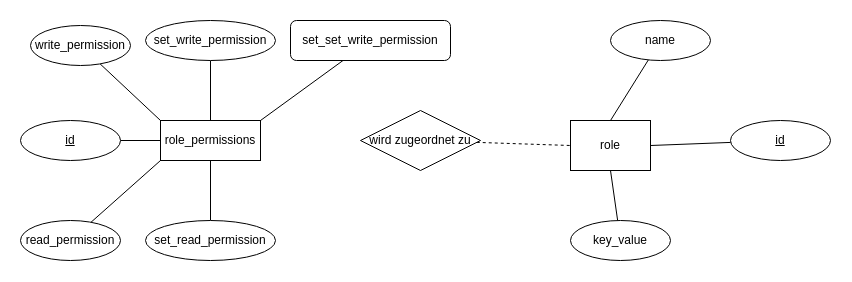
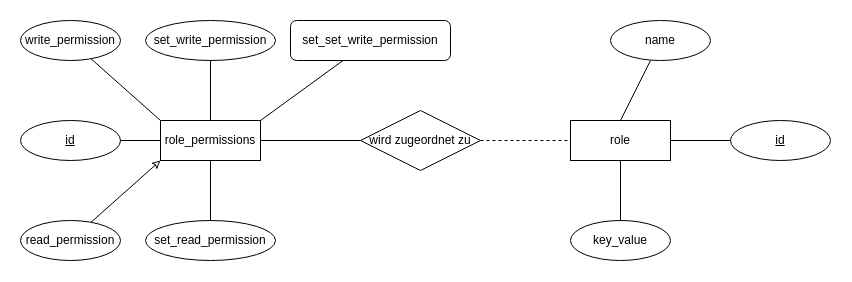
  <mxCell id="0" />
  <mxCell id="1" parent="0" />
+ <mxCell id="2" style="edgeStyle=none;html=1;entryX=0;entryY=0.5;entryDx=0;entryDy=0;endArrow=none;endFill=0;" edge="1" parent="1" source="3" target="18"><mxGeometry relative="1" as="geometry" /></mxCell>
  <mxCell id="3" value="role_permissions" style="whiteSpace=wrap;html=1;align=center;" vertex="1" parent="1"><mxGeometry x="160" y="120" width="100" height="40" as="geometry" /></mxCell>
  <mxCell id="4" style="edgeStyle=none;html=1;entryX=0;entryY=0.5;entryDx=0;entryDy=0;endArrow=none;endFill=0;" edge="1" parent="1" source="5" target="3"><mxGeometry relative="1" as="geometry" /></mxCell>
  <mxCell id="5" value="id" style="ellipse;whiteSpace=wrap;html=1;align=center;fontStyle=4;" vertex="1" parent="1"><mxGeometry x="20" y="120" width="100" height="40" as="geometry" /></mxCell>
  <mxCell id="6" style="edgeStyle=none;html=1;entryX=0;entryY=0;entryDx=0;entryDy=0;endArrow=none;endFill=0;" edge="1" parent="1" source="7" target="3"><mxGeometry relative="1" as="geometry" /></mxCell>
- <mxCell id="7" value="write_permission" style="ellipse;whiteSpace=wrap;html=1;align=center;" vertex="1" parent="1"><mxGeometry x="30" y="25" width="100" height="40" as="geometry" /></mxCell>
+ <mxCell id="7" value="write_permission" style="ellipse;whiteSpace=wrap;html=1;align=center;" vertex="1" parent="1"><mxGeometry x="20" y="20" width="100" height="40" as="geometry" /></mxCell>
  <mxCell id="8" style="edgeStyle=none;html=1;entryX=0.5;entryY=0;entryDx=0;entryDy=0;endArrow=none;endFill=0;" edge="1" parent="1" source="9" target="3"><mxGeometry relative="1" as="geometry" /></mxCell>
  <mxCell id="9" value="set_write_permission" style="ellipse;whiteSpace=wrap;html=1;align=center;" vertex="1" parent="1"><mxGeometry x="145" y="20" width="130" height="40" as="geometry" /></mxCell>
  <mxCell id="10" style="edgeStyle=none;html=1;entryX=1;entryY=0;entryDx=0;entryDy=0;endArrow=none;endFill=0;" edge="1" parent="1" source="11" target="3"><mxGeometry relative="1" as="geometry" /></mxCell>
  <mxCell id="11" value="set_set_write_permission" style="whiteSpace=wrap;html=1;align=center;rounded=1;" vertex="1" parent="1"><mxGeometry x="290" y="20" width="160" height="40" as="geometry" /></mxCell>
- <mxCell id="12" style="edgeStyle=none;html=1;entryX=0;entryY=1;entryDx=0;entryDy=0;endArrow=none;endFill=0;" edge="1" parent="1" source="13" target="3"><mxGeometry relative="1" as="geometry" /></mxCell>
+ <mxCell id="12" style="edgeStyle=none;html=1;entryX=0;entryY=1;entryDx=0;entryDy=0;endArrow=classic;endFill=0;" edge="1" parent="1" source="13" target="3"><mxGeometry relative="1" as="geometry" /></mxCell>
  <mxCell id="13" value="read_permission" style="ellipse;whiteSpace=wrap;html=1;align=center;" vertex="1" parent="1"><mxGeometry x="20" y="220" width="100" height="40" as="geometry" /></mxCell>
  <mxCell id="14" style="edgeStyle=none;html=1;entryX=0.5;entryY=1;entryDx=0;entryDy=0;endArrow=none;endFill=0;" edge="1" parent="1" source="15" target="3"><mxGeometry relative="1" as="geometry" /></mxCell>
  <mxCell id="15" value="set_read_permission" style="ellipse;whiteSpace=wrap;html=1;align=center;" vertex="1" parent="1"><mxGeometry x="145" y="220" width="130" height="40" as="geometry" /></mxCell>
- <mxCell id="16" value="role" style="whiteSpace=wrap;html=1;align=center;" vertex="1" parent="1"><mxGeometry x="570" y="120" width="80" height="50" as="geometry" /></mxCell>
+ <mxCell id="16" value="role" style="whiteSpace=wrap;html=1;align=center;" vertex="1" parent="1"><mxGeometry x="570" y="120" width="100" height="40" as="geometry" /></mxCell>
  <mxCell id="17" style="edgeStyle=none;html=1;entryX=0;entryY=0.5;entryDx=0;entryDy=0;endArrow=none;endFill=0;dashed=1;" edge="1" parent="1" source="18" target="16"><mxGeometry relative="1" as="geometry" /></mxCell>
  <mxCell id="18" value="wird zugeordnet zu" style="shape=rhombus;perimeter=rhombusPerimeter;whiteSpace=wrap;html=1;align=center;" vertex="1" parent="1"><mxGeometry x="360" y="110" width="120" height="60" as="geometry" /></mxCell>
  <mxCell id="19" style="edgeStyle=none;html=1;entryX=0.5;entryY=0;entryDx=0;entryDy=0;endArrow=none;endFill=0;" edge="1" parent="1" source="20" target="16"><mxGeometry relative="1" as="geometry" /></mxCell>
  <mxCell id="20" value="name" style="ellipse;whiteSpace=wrap;html=1;align=center;" vertex="1" parent="1"><mxGeometry x="610" y="20" width="100" height="40" as="geometry" /></mxCell>
  <mxCell id="21" style="edgeStyle=none;html=1;entryX=1;entryY=0.5;entryDx=0;entryDy=0;endArrow=none;endFill=0;" edge="1" parent="1" source="22" target="16"><mxGeometry relative="1" as="geometry" /></mxCell>
  <mxCell id="22" value="id" style="ellipse;whiteSpace=wrap;html=1;align=center;fontStyle=4;" vertex="1" parent="1"><mxGeometry x="730" y="120" width="100" height="40" as="geometry" /></mxCell>
  <mxCell id="23" style="edgeStyle=none;html=1;entryX=0.5;entryY=1;entryDx=0;entryDy=0;endArrow=none;endFill=0;" edge="1" parent="1" source="24" target="16"><mxGeometry relative="1" as="geometry" /></mxCell>
  <mxCell id="24" value="key_value" style="ellipse;whiteSpace=wrap;html=1;align=center;" vertex="1" parent="1"><mxGeometry x="570" y="220" width="100" height="40" as="geometry" /></mxCell>
